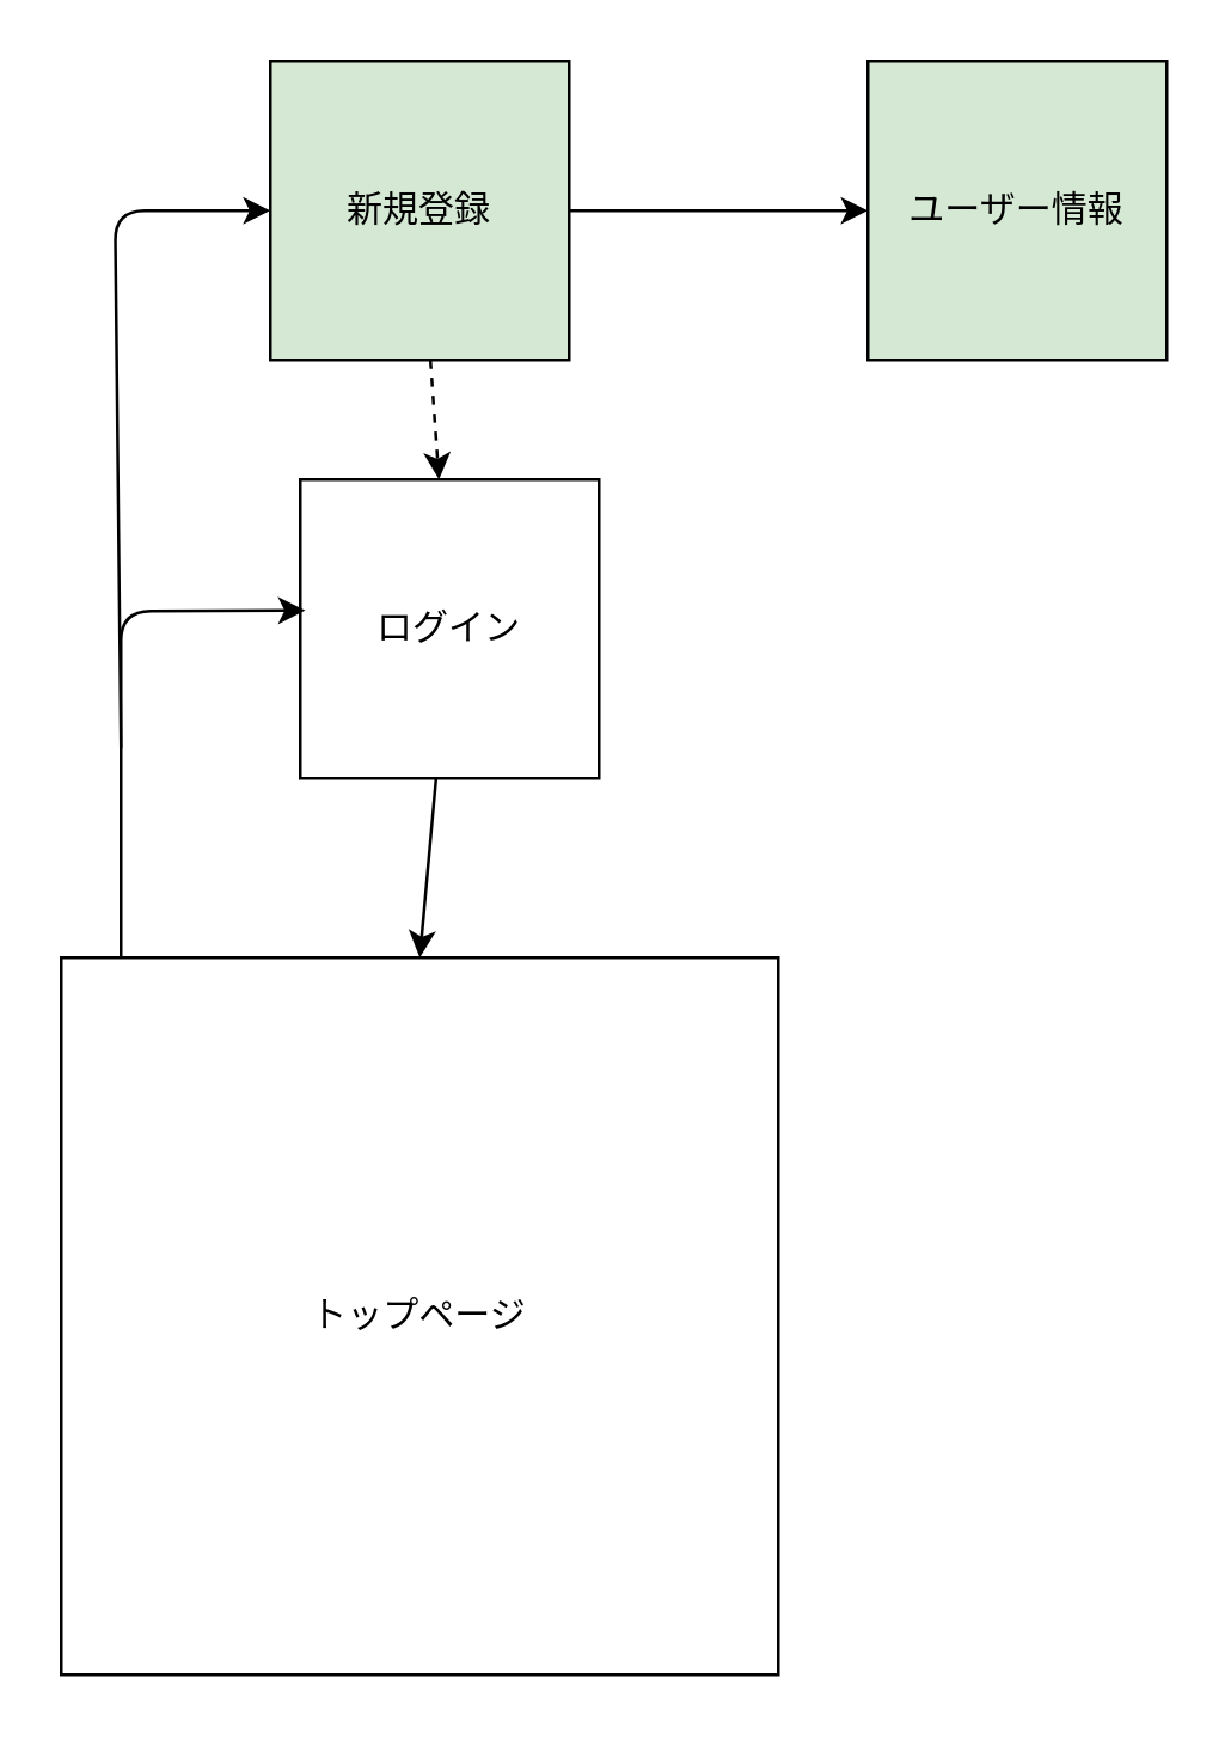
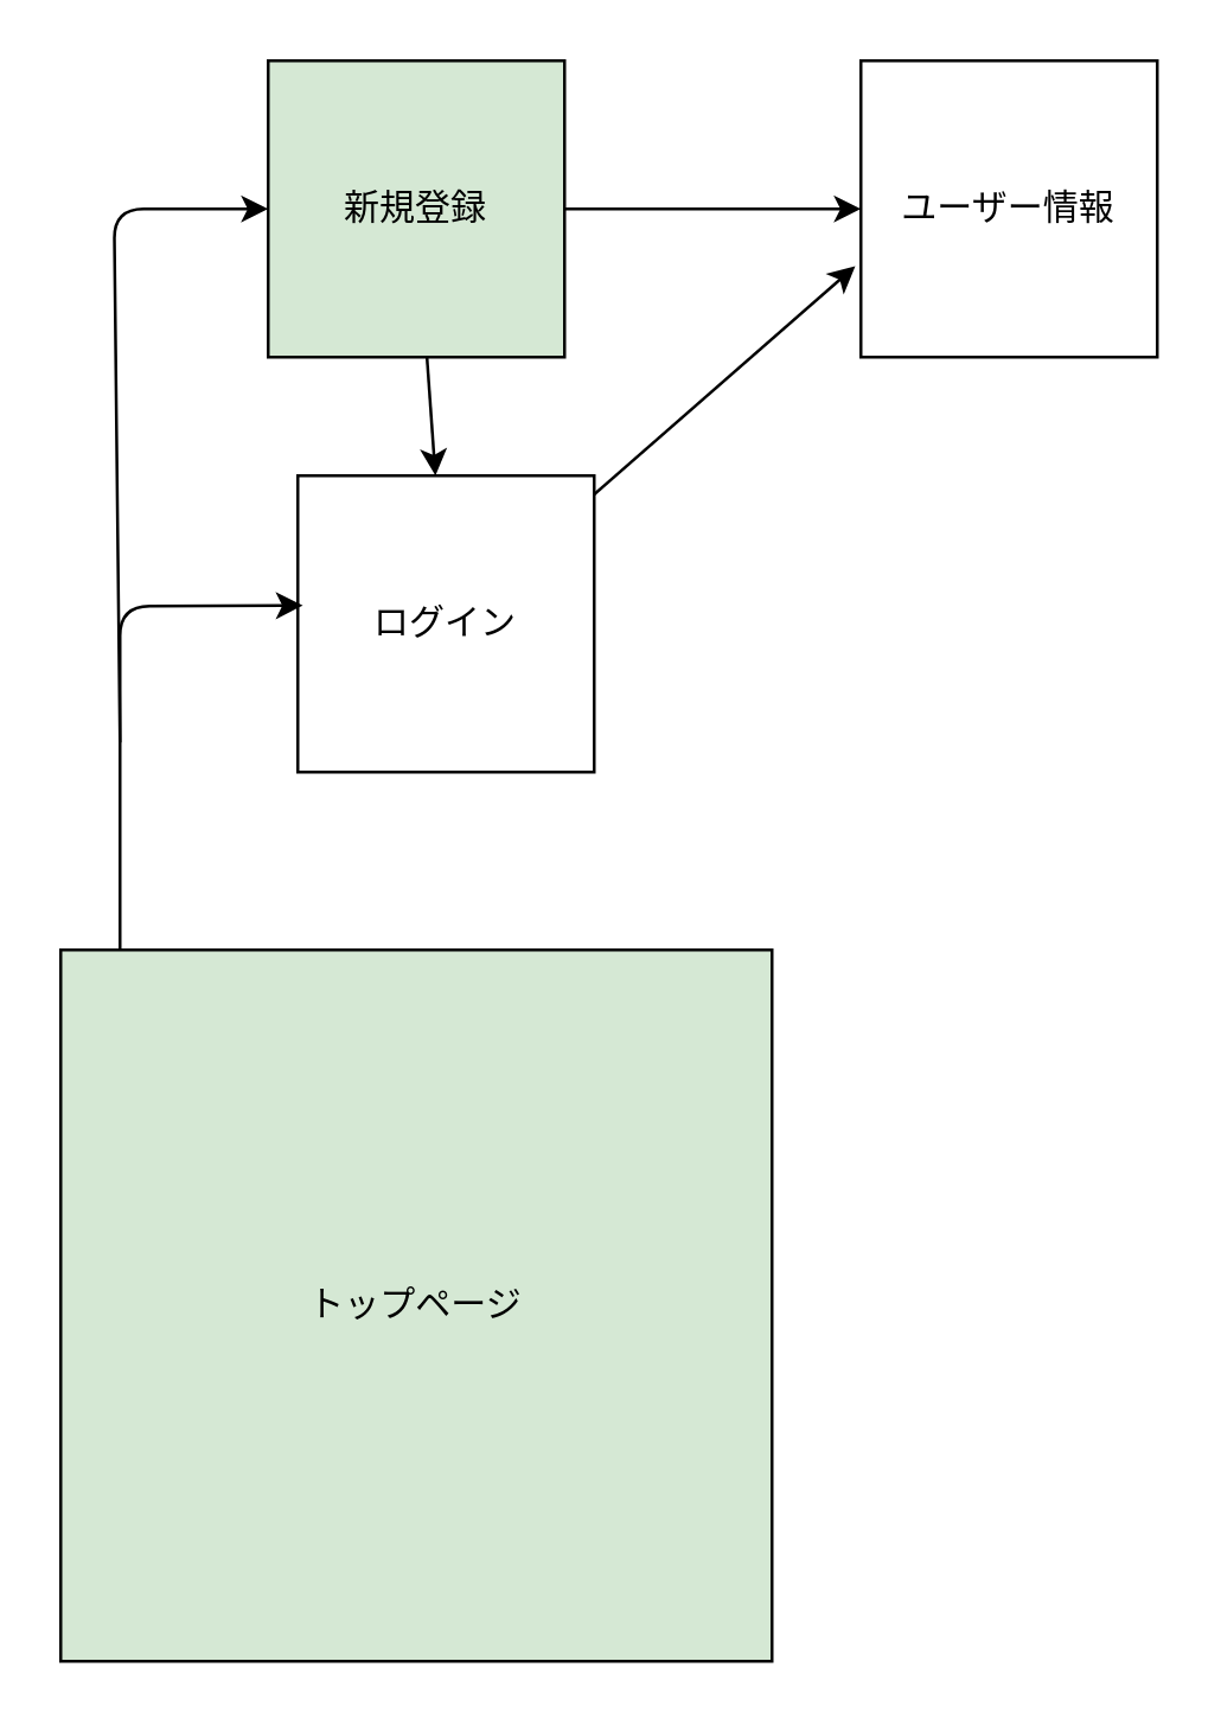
  <mxCell id="0" />
  <mxCell id="1" parent="0" />
- <mxCell id="2" value="トップページ" style="whiteSpace=wrap;html=1;aspect=fixed;" vertex="1" parent="1"><mxGeometry x="20" y="320" width="240" height="240" as="geometry" /></mxCell>
- <mxCell id="3" style="edgeStyle=none;html=1;entryX=0.5;entryY=0;entryDx=0;entryDy=0;" edge="1" parent="1" source="4" target="2"><mxGeometry relative="1" as="geometry" /></mxCell>
+ <mxCell id="2" value="トップページ" style="whiteSpace=wrap;html=1;aspect=fixed;fillColor=#d5e8d4;" vertex="1" parent="1"><mxGeometry x="20" y="320" width="240" height="240" as="geometry" /></mxCell>
  <mxCell id="4" value="ログイン" style="whiteSpace=wrap;html=1;aspect=fixed;" vertex="1" parent="1"><mxGeometry x="100" y="160" width="100" height="100" as="geometry" /></mxCell>
- <mxCell id="5" style="edgeStyle=none;html=1;dashed=1;" edge="1" parent="1" source="7" target="4"><mxGeometry relative="1" as="geometry" /></mxCell>
+ <mxCell id="5" style="edgeStyle=none;html=1;" edge="1" parent="1" source="7" target="4"><mxGeometry relative="1" as="geometry" /></mxCell>
  <mxCell id="6" style="edgeStyle=none;html=1;" edge="1" parent="1" source="7"><mxGeometry relative="1" as="geometry"><mxPoint x="290" y="70" as="targetPoint" /></mxGeometry></mxCell>
  <mxCell id="7" value="新規登録" style="whiteSpace=wrap;html=1;aspect=fixed;fillColor=#d5e8d4;" vertex="1" parent="1"><mxGeometry x="90" y="20" width="100" height="100" as="geometry" /></mxCell>
- <mxCell id="8" value="ユーザー情報" style="whiteSpace=wrap;html=1;aspect=fixed;fillColor=#d5e8d4;" vertex="1" parent="1"><mxGeometry x="290" y="20" width="100" height="100" as="geometry" /></mxCell>
+ <mxCell id="8" value="ユーザー情報" style="whiteSpace=wrap;html=1;aspect=fixed;" vertex="1" parent="1"><mxGeometry x="290" y="20" width="100" height="100" as="geometry" /></mxCell>
+ <mxCell id="9" style="edgeStyle=none;html=1;entryX=-0.019;entryY=0.693;entryDx=0;entryDy=0;entryPerimeter=0;" edge="1" parent="1" source="4" target="8"><mxGeometry relative="1" as="geometry" /></mxCell>
  <mxCell id="10" value="" style="endArrow=classic;html=1;entryX=0.017;entryY=0.438;entryDx=0;entryDy=0;entryPerimeter=0;" edge="1" parent="1" target="4"><mxGeometry width="50" height="50" relative="1" as="geometry"><mxPoint x="40" y="320" as="sourcePoint" /><mxPoint x="90" y="270" as="targetPoint" /><Array as="points"><mxPoint x="40" y="204" /></Array></mxGeometry></mxCell>
  <mxCell id="11" value="" style="endArrow=classic;html=1;entryX=0.017;entryY=0.438;entryDx=0;entryDy=0;entryPerimeter=0;" edge="1" parent="1"><mxGeometry width="50" height="50" relative="1" as="geometry"><mxPoint x="40" y="250" as="sourcePoint" /><mxPoint x="90" y="70" as="targetPoint" /><Array as="points"><mxPoint x="38" y="70" /></Array></mxGeometry></mxCell>
